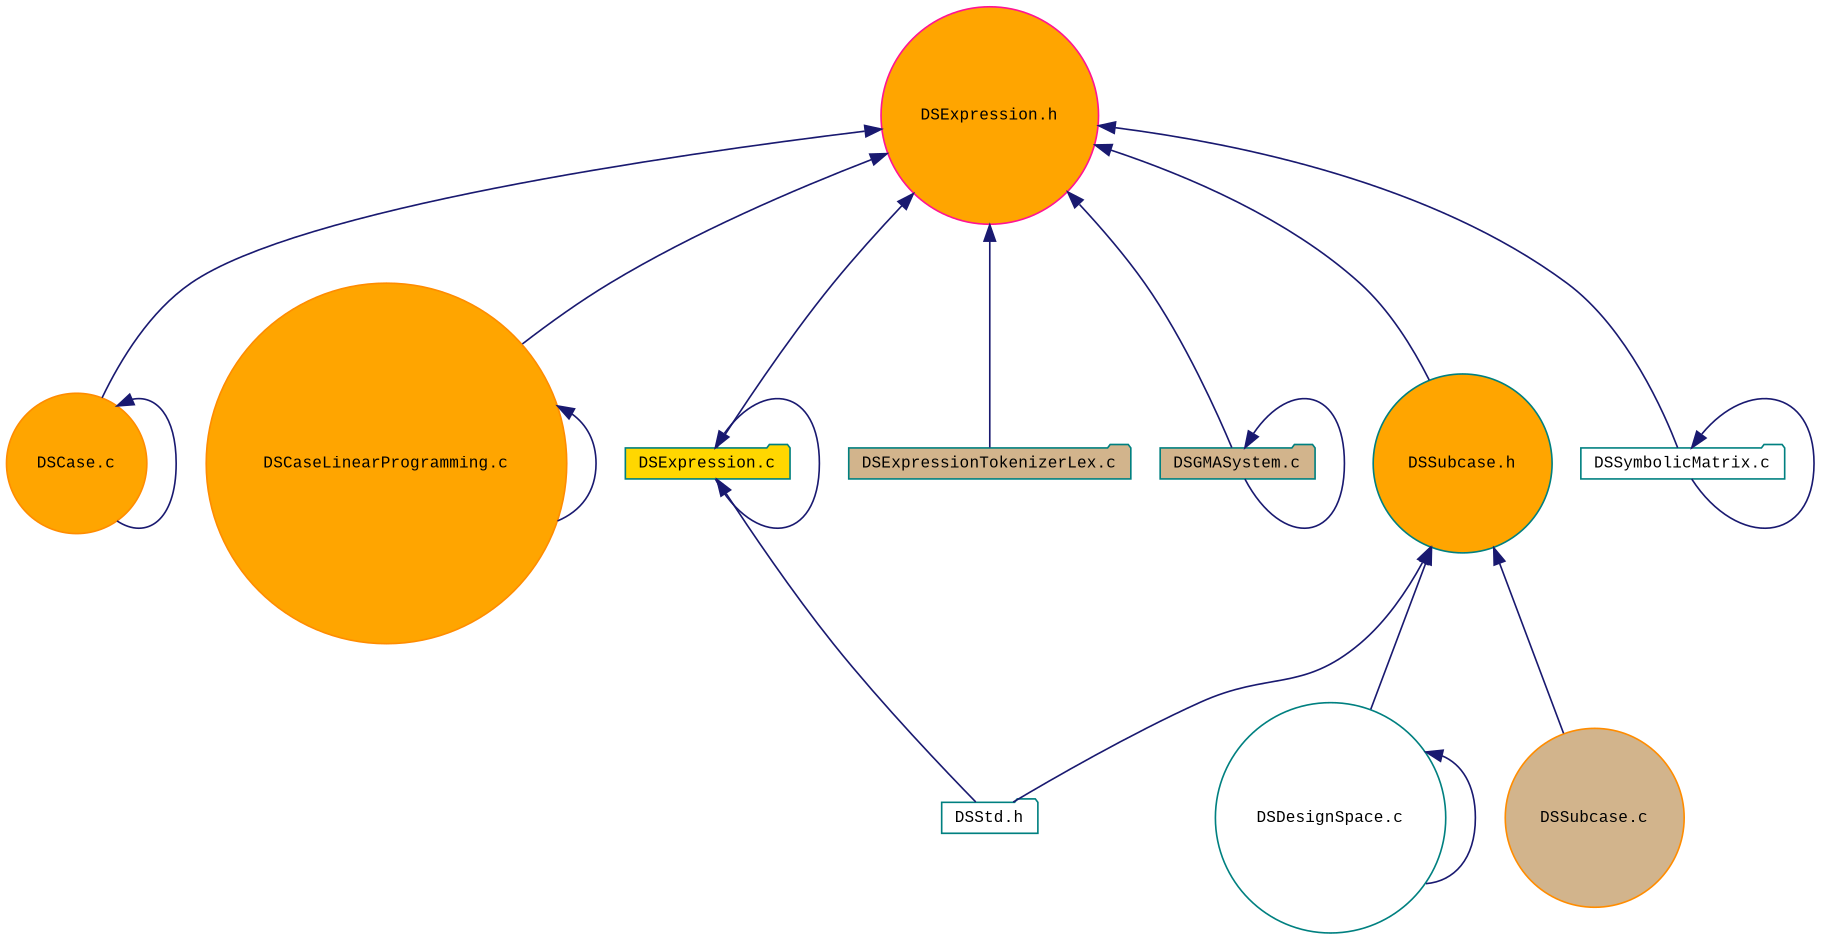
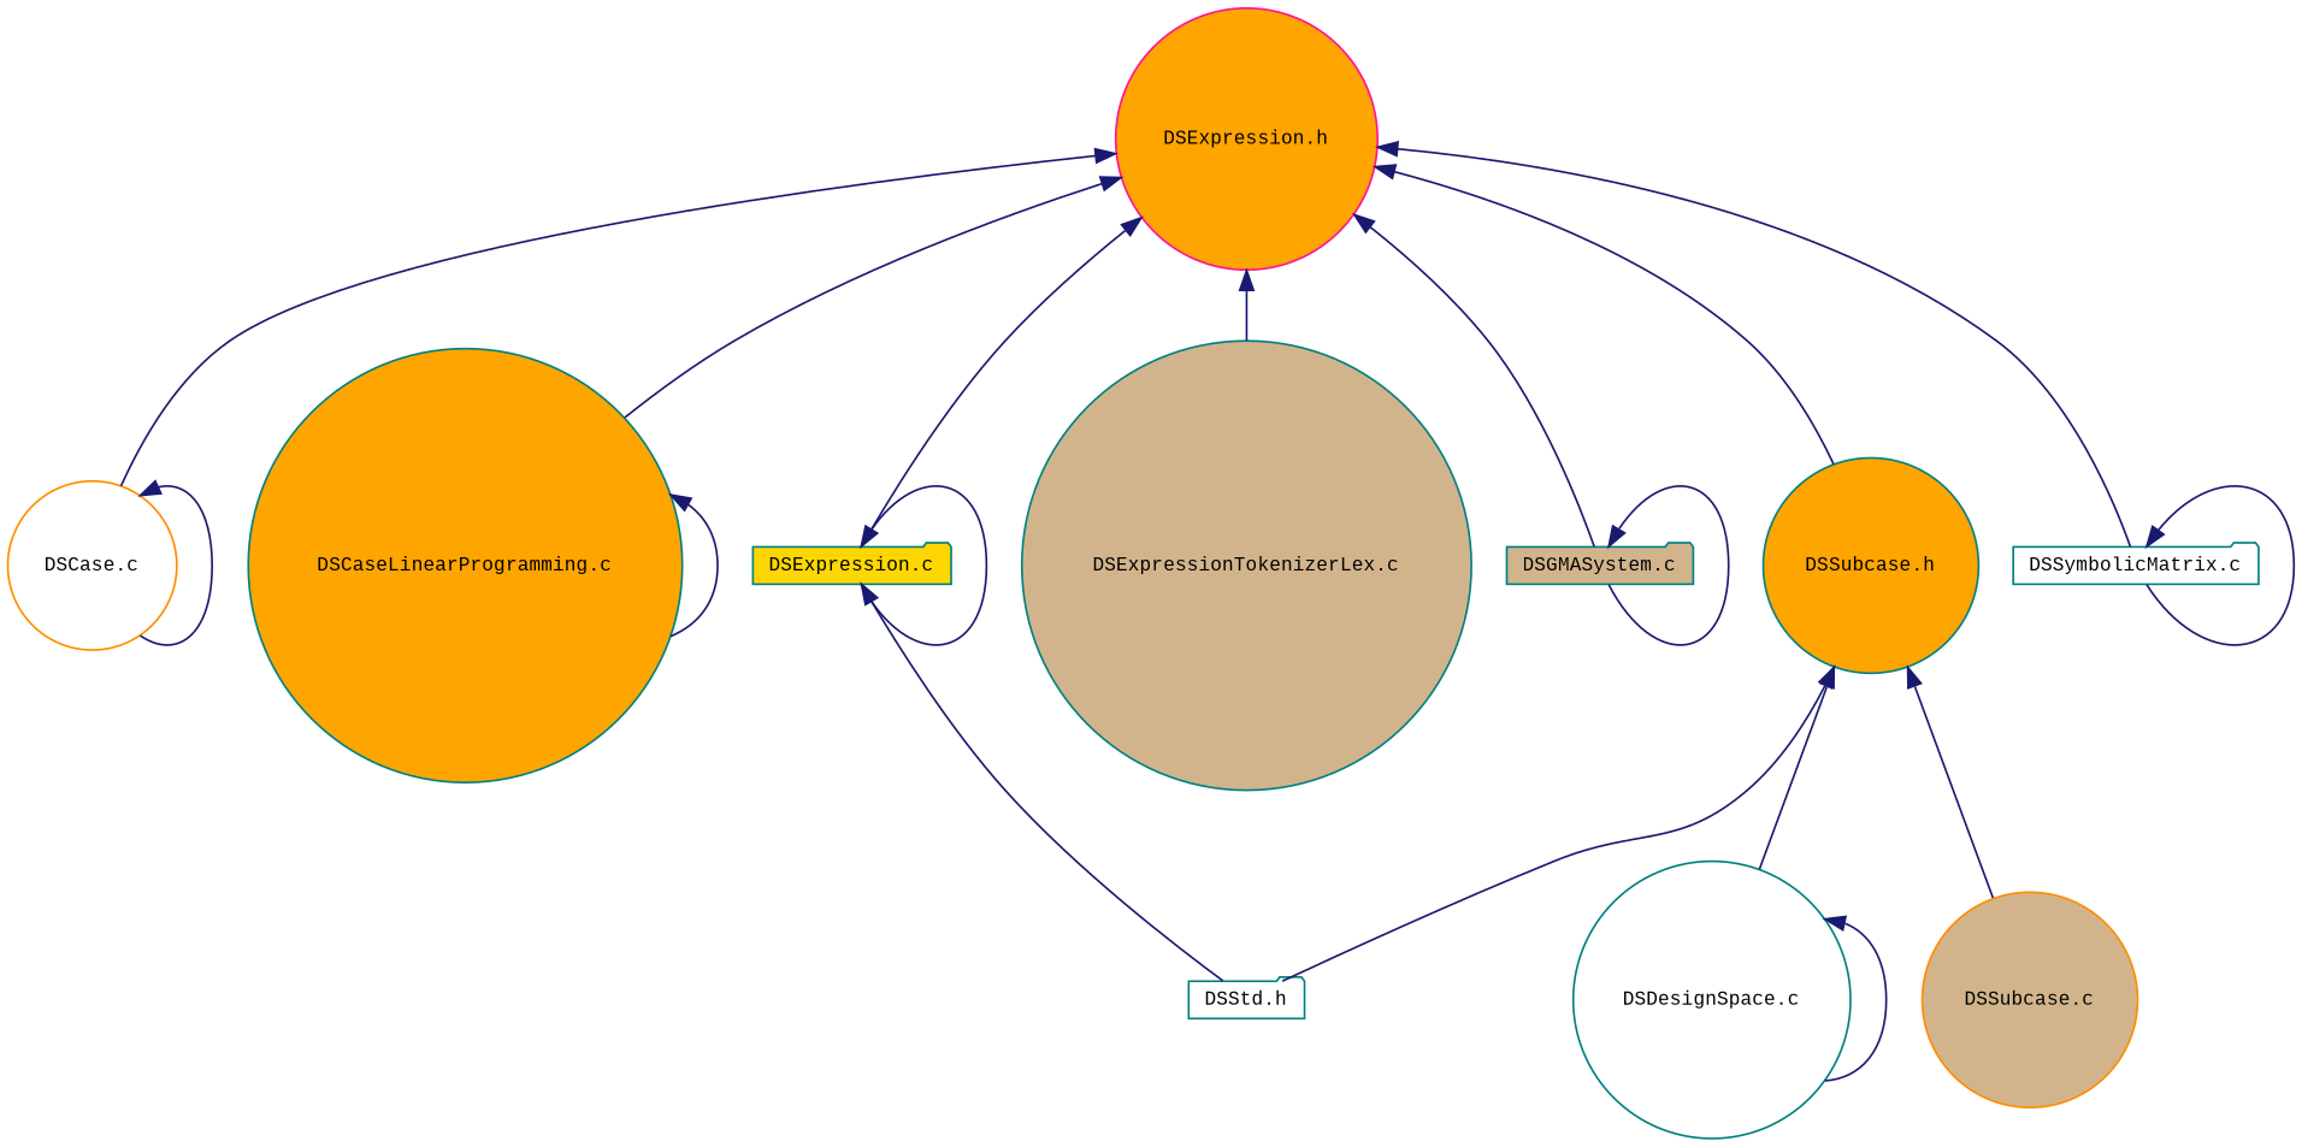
  digraph {
    fontname="Liberation Mono"
    node [color=teal fillcolor=white fontname="Liberation Mono" fontsize=10 shape=circle style=filled]
    edge [color=midnightblue dir=back fontname="Liberation Mono" fontsize=10 labelfontname=FreeSans labelfontsize=10 style=solid]
    n1 [color=deeppink fillcolor=orange fontcolor=black height=0.2 label="DSExpression.h" width=0.4]
-   n2 [color=darkorange fillcolor=orange height=0.2 label="DSCase.c" width=0.4]
-   n3 [color=darkorange fillcolor=orange height=0.2 label="DSCaseLinearProgramming.c" width=0.4]
+   n2 [color=darkorange height=0.2 label="DSCase.c" width=0.4]
+   n3 [fillcolor=orange height=0.2 label="DSCaseLinearProgramming.c" width=0.4]
    n4 [fillcolor=gold height=0.2 label="DSExpression.c" shape=folder width=0.4]
-   n5 [fillcolor=tan height=0.2 label="DSExpressionTokenizerLex.c" shape=folder width=0.4]
+   n5 [fillcolor=tan height=0.2 label="DSExpressionTokenizerLex.c" width=0.4]
    n6 [fillcolor=tan height=0.2 label="DSGMASystem.c" shape=folder width=0.4]
    n7 [fillcolor=orange height=0.2 label="DSSubcase.h" width=0.4]
    n8 [height=0.2 label="DSSymbolicMatrix.c" shape=folder width=0.4]
    n9 [height=0.2 label="DSStd.h" shape=folder width=0.4]
    n10 [height=0.2 label="DSDesignSpace.c" width=0.4]
    n11 [color=darkorange fillcolor=tan height=0.2 label="DSSubcase.c" width=0.4]
    n1 -> n2
    n1 -> n3
    n1 -> n4
    n1 -> n5
    n1 -> n6
    n1 -> n7
    n1 -> n8
    n2 -> n2
    n3 -> n3
    n4 -> n4
    n4 -> n9
    n6 -> n6
    n7 -> n9
    n7 -> n10
    n7 -> n11
    n8 -> n8
    n10 -> n10
  }
